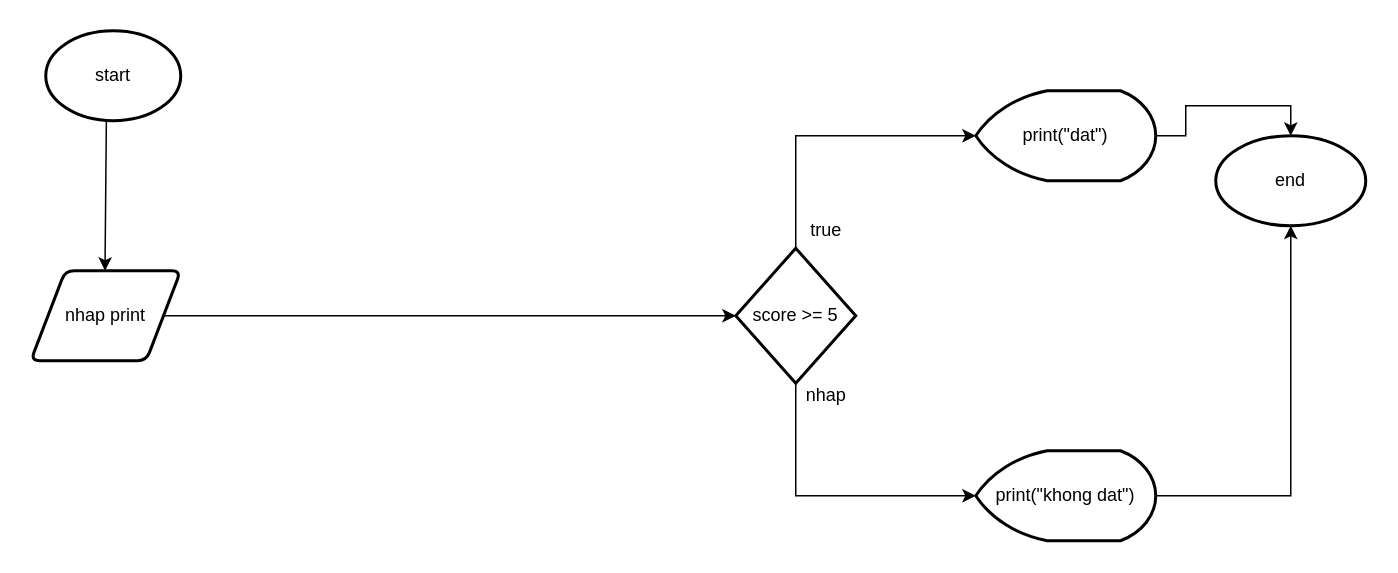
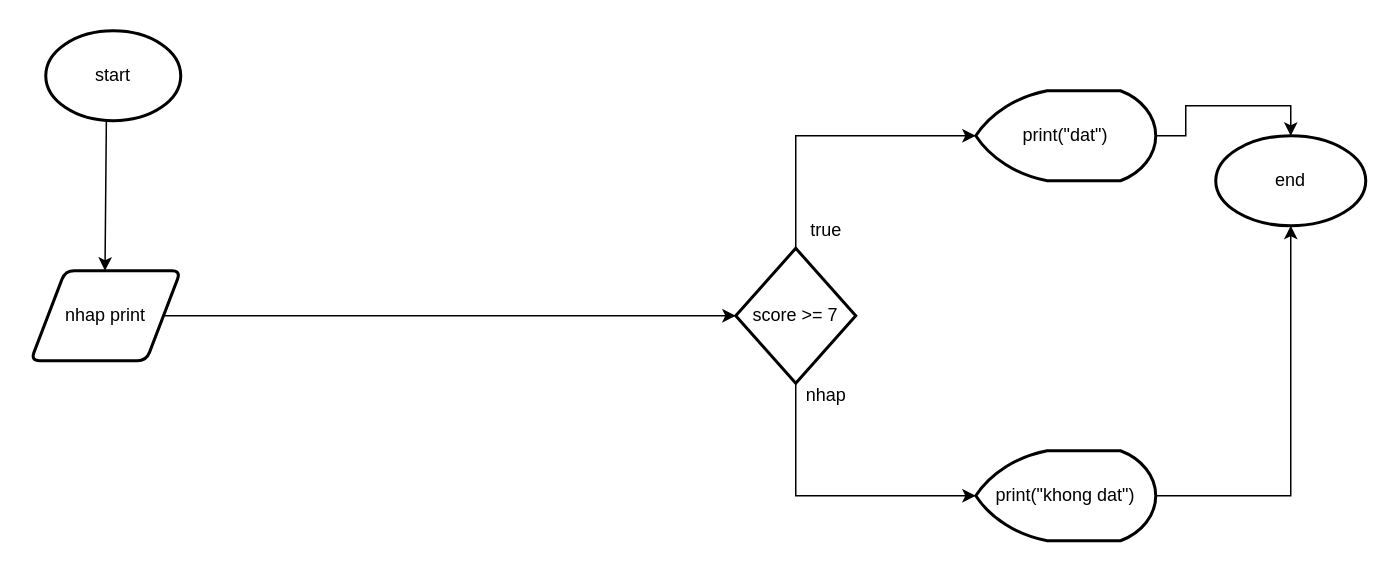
  <mxCell id="0" />
  <mxCell id="1" parent="0" />
  <mxCell id="2" style="edgeStyle=orthogonalEdgeStyle;rounded=0;orthogonalLoop=1;jettySize=auto;html=1;" parent="1" edge="1"><mxGeometry relative="1" as="geometry"><mxPoint x="69.5" y="180" as="targetPoint" /><mxPoint x="69.5" y="70" as="sourcePoint" /><Array as="points"><mxPoint x="69.5" y="70" /><mxPoint x="70.5" y="70" /></Array></mxGeometry></mxCell>
  <mxCell id="3" value="start" style="strokeWidth=2;html=1;shape=mxgraph.flowchart.start_1;whiteSpace=wrap;" parent="1" vertex="1"><mxGeometry x="30" y="20" width="90" height="60" as="geometry" /></mxCell>
  <mxCell id="4" style="edgeStyle=orthogonalEdgeStyle;rounded=0;orthogonalLoop=1;jettySize=auto;html=1;" parent="1" source="5" edge="1"><mxGeometry relative="1" as="geometry"><mxPoint x="490" y="210" as="targetPoint" /></mxGeometry></mxCell>
  <mxCell id="5" value="nhap print" style="shape=parallelogram;html=1;strokeWidth=2;perimeter=parallelogramPerimeter;whiteSpace=wrap;rounded=1;arcSize=12;size=0.23;" parent="1" vertex="1"><mxGeometry x="20" y="180" width="100" height="60" as="geometry" /></mxCell>
  <mxCell id="6" style="edgeStyle=orthogonalEdgeStyle;rounded=0;orthogonalLoop=1;jettySize=auto;html=1;exitX=0.5;exitY=0;exitDx=0;exitDy=0;exitPerimeter=0;" parent="1" edge="1" source="8"><mxGeometry relative="1" as="geometry"><mxPoint x="650" y="90" as="targetPoint" /><mxPoint x="530" y="155" as="sourcePoint" /><Array as="points"><mxPoint x="530" y="90" /></Array></mxGeometry></mxCell>
  <mxCell id="7" style="edgeStyle=orthogonalEdgeStyle;rounded=0;orthogonalLoop=1;jettySize=auto;html=1;" parent="1" source="8" edge="1"><mxGeometry relative="1" as="geometry"><mxPoint x="650" y="330" as="targetPoint" /><Array as="points"><mxPoint x="530" y="330" /></Array></mxGeometry></mxCell>
- <mxCell id="8" value="score &amp;gt;= 5" style="strokeWidth=2;html=1;shape=mxgraph.flowchart.decision;whiteSpace=wrap;" parent="1" vertex="1"><mxGeometry x="490" y="165" width="80" height="90" as="geometry" /></mxCell>
+ <mxCell id="8" value="score &amp;gt;= 7" style="strokeWidth=2;html=1;shape=mxgraph.flowchart.decision;whiteSpace=wrap;" parent="1" vertex="1"><mxGeometry x="490" y="165" width="80" height="90" as="geometry" /></mxCell>
  <mxCell id="9" style="edgeStyle=orthogonalEdgeStyle;rounded=0;orthogonalLoop=1;jettySize=auto;html=1;exitX=0.5;exitY=1;exitDx=0;exitDy=0;exitPerimeter=0;" parent="1" source="8" target="8" edge="1"><mxGeometry relative="1" as="geometry" /></mxCell>
  <mxCell id="10" value="true" style="text;html=1;align=center;verticalAlign=middle;resizable=0;points=[];autosize=1;strokeColor=none;fillColor=none;" parent="1" vertex="1"><mxGeometry x="530" y="138" width="40" height="30" as="geometry" /></mxCell>
  <mxCell id="11" value="nhap" style="text;html=1;align=center;verticalAlign=middle;resizable=0;points=[];autosize=1;strokeColor=none;fillColor=none;" parent="1" vertex="1"><mxGeometry x="525" y="248" width="50" height="30" as="geometry" /></mxCell>
  <mxCell id="12" value="print(&quot;dat&quot;)" style="strokeWidth=2;html=1;shape=mxgraph.flowchart.display;whiteSpace=wrap;" parent="1" vertex="1"><mxGeometry x="650" y="60" width="120" height="60" as="geometry" /></mxCell>
  <mxCell id="13" value="print(&quot;khong dat&quot;)" style="strokeWidth=2;html=1;shape=mxgraph.flowchart.display;whiteSpace=wrap;" parent="1" vertex="1"><mxGeometry x="650" y="300" width="120" height="60" as="geometry" /></mxCell>
  <mxCell id="14" value="end" style="strokeWidth=2;html=1;shape=mxgraph.flowchart.start_1;whiteSpace=wrap;" parent="1" vertex="1"><mxGeometry x="810" y="90" width="100" height="60" as="geometry" /></mxCell>
  <mxCell id="15" style="edgeStyle=orthogonalEdgeStyle;rounded=0;orthogonalLoop=1;jettySize=auto;html=1;entryX=0.5;entryY=0;entryDx=0;entryDy=0;entryPerimeter=0;" parent="1" source="12" target="14" edge="1"><mxGeometry relative="1" as="geometry" /></mxCell>
  <mxCell id="16" style="edgeStyle=orthogonalEdgeStyle;rounded=0;orthogonalLoop=1;jettySize=auto;html=1;entryX=0.5;entryY=1;entryDx=0;entryDy=0;entryPerimeter=0;" parent="1" source="13" target="14" edge="1"><mxGeometry relative="1" as="geometry" /></mxCell>
